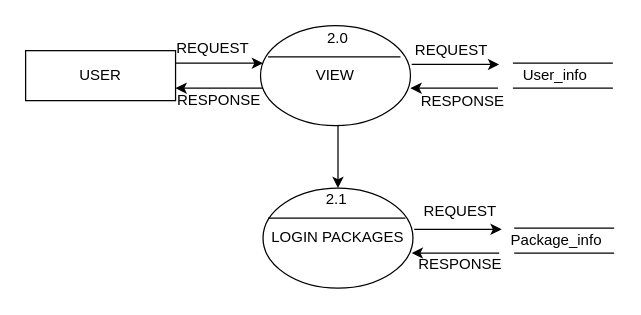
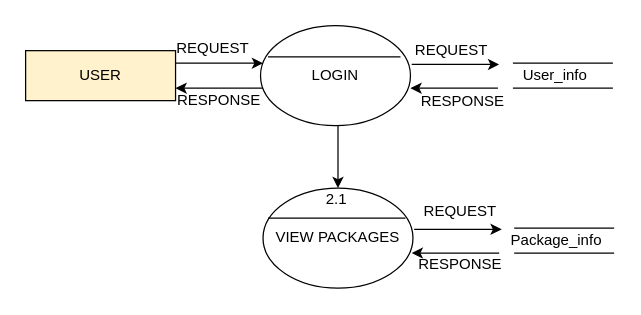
  <mxCell id="0" />
  <mxCell id="1" parent="0" />
- <mxCell id="2" value="USER" style="rounded=0;whiteSpace=wrap;html=1;" parent="1" vertex="1"><mxGeometry x="20" y="40" width="120" height="40" as="geometry" /></mxCell>
+ <mxCell id="2" value="USER" style="rounded=0;whiteSpace=wrap;html=1;fillColor=#fff2cc;" parent="1" vertex="1"><mxGeometry x="20" y="40" width="120" height="40" as="geometry" /></mxCell>
  <mxCell id="3" value="" style="endArrow=classic;html=1;" parent="1" edge="1"><mxGeometry width="50" height="50" relative="1" as="geometry"><mxPoint x="140" y="50" as="sourcePoint" /><mxPoint x="210" y="50" as="targetPoint" /></mxGeometry></mxCell>
  <mxCell id="4" value="" style="endArrow=classic;html=1;" parent="1" edge="1"><mxGeometry width="50" height="50" relative="1" as="geometry"><mxPoint x="210" y="70" as="sourcePoint" /><mxPoint x="140" y="70" as="targetPoint" /></mxGeometry></mxCell>
  <mxCell id="5" value="" style="edgeStyle=orthogonalEdgeStyle;rounded=0;orthogonalLoop=1;jettySize=auto;html=1;" parent="1" edge="1"><mxGeometry relative="1" as="geometry"><mxPoint x="270" y="100" as="sourcePoint" /><mxPoint x="270" y="150" as="targetPoint" /></mxGeometry></mxCell>
- <mxCell id="6" value="LOGIN PACKAGES" style="ellipse;whiteSpace=wrap;html=1;" parent="1" vertex="1"><mxGeometry x="210" y="150" width="120" height="80" as="geometry" /></mxCell>
+ <mxCell id="6" value="VIEW PACKAGES" style="ellipse;whiteSpace=wrap;html=1;" parent="1" vertex="1"><mxGeometry x="210" y="150" width="120" height="80" as="geometry" /></mxCell>
  <mxCell id="7" value="" style="endArrow=classic;html=1;" parent="1" edge="1"><mxGeometry width="50" height="50" relative="1" as="geometry"><mxPoint x="329" y="51" as="sourcePoint" /><mxPoint x="399" y="51" as="targetPoint" /></mxGeometry></mxCell>
  <mxCell id="8" value="" style="endArrow=classic;html=1;" parent="1" edge="1"><mxGeometry width="50" height="50" relative="1" as="geometry"><mxPoint x="398" y="70" as="sourcePoint" /><mxPoint x="328" y="70" as="targetPoint" /></mxGeometry></mxCell>
  <mxCell id="9" value="" style="endArrow=none;html=1;" parent="1" edge="1"><mxGeometry width="50" height="50" relative="1" as="geometry"><mxPoint x="410" y="50" as="sourcePoint" /><mxPoint x="490" y="50" as="targetPoint" /></mxGeometry></mxCell>
  <mxCell id="10" value="" style="endArrow=none;html=1;" parent="1" edge="1"><mxGeometry width="50" height="50" relative="1" as="geometry"><mxPoint x="410" y="70" as="sourcePoint" /><mxPoint x="490" y="70" as="targetPoint" /></mxGeometry></mxCell>
  <mxCell id="11" value="User_info" style="text;html=1;strokeColor=none;fillColor=none;align=center;verticalAlign=middle;whiteSpace=wrap;rounded=0;" parent="1" vertex="1"><mxGeometry x="424" y="55" width="40" height="10" as="geometry" /></mxCell>
  <mxCell id="12" value="" style="endArrow=classic;html=1;" parent="1" edge="1"><mxGeometry width="50" height="50" relative="1" as="geometry"><mxPoint x="331" y="183" as="sourcePoint" /><mxPoint x="401" y="183" as="targetPoint" /></mxGeometry></mxCell>
  <mxCell id="13" value="" style="endArrow=classic;html=1;" parent="1" edge="1"><mxGeometry width="50" height="50" relative="1" as="geometry"><mxPoint x="399" y="202" as="sourcePoint" /><mxPoint x="329" y="202" as="targetPoint" /></mxGeometry></mxCell>
  <mxCell id="14" value="" style="endArrow=none;html=1;" parent="1" edge="1"><mxGeometry width="50" height="50" relative="1" as="geometry"><mxPoint x="411" y="182" as="sourcePoint" /><mxPoint x="491" y="182" as="targetPoint" /></mxGeometry></mxCell>
  <mxCell id="15" value="" style="endArrow=none;html=1;" parent="1" edge="1"><mxGeometry width="50" height="50" relative="1" as="geometry"><mxPoint x="411" y="202" as="sourcePoint" /><mxPoint x="491" y="202" as="targetPoint" /></mxGeometry></mxCell>
  <mxCell id="16" value="Package_info" style="text;html=1;strokeColor=none;fillColor=none;align=center;verticalAlign=middle;whiteSpace=wrap;rounded=0;" parent="1" vertex="1"><mxGeometry x="425" y="187" width="40" height="10" as="geometry" /></mxCell>
  <mxCell id="17" value="" style="endArrow=none;html=1;" parent="1" edge="1"><mxGeometry width="50" height="50" relative="1" as="geometry"><mxPoint x="214" y="174" as="sourcePoint" /><mxPoint x="324" y="174" as="targetPoint" /></mxGeometry></mxCell>
  <mxCell id="18" value="2.1" style="text;html=1;strokeColor=none;fillColor=none;align=center;verticalAlign=middle;whiteSpace=wrap;rounded=0;" parent="1" vertex="1"><mxGeometry x="249" y="149" width="40" height="20" as="geometry" /></mxCell>
  <mxCell id="19" value="REQUEST" style="text;html=1;strokeColor=none;fillColor=none;align=center;verticalAlign=middle;whiteSpace=wrap;rounded=0;" parent="1" vertex="1"><mxGeometry x="150" y="28" width="40" height="20" as="geometry" /></mxCell>
  <mxCell id="20" value="RESPONSE" style="text;html=1;strokeColor=none;fillColor=none;align=center;verticalAlign=middle;whiteSpace=wrap;rounded=0;" parent="1" vertex="1"><mxGeometry x="155" y="70" width="40" height="20" as="geometry" /></mxCell>
  <mxCell id="21" value="REQUEST" style="text;html=1;strokeColor=none;fillColor=none;align=center;verticalAlign=middle;whiteSpace=wrap;rounded=0;" parent="1" vertex="1"><mxGeometry x="341" y="30" width="40" height="20" as="geometry" /></mxCell>
  <mxCell id="22" value="RESPONSE" style="text;html=1;strokeColor=none;fillColor=none;align=center;verticalAlign=middle;whiteSpace=wrap;rounded=0;" parent="1" vertex="1"><mxGeometry x="350" y="71" width="40" height="20" as="geometry" /></mxCell>
  <mxCell id="23" value="RESPONSE" style="text;html=1;strokeColor=none;fillColor=none;align=center;verticalAlign=middle;whiteSpace=wrap;rounded=0;" parent="1" vertex="1"><mxGeometry x="348" y="201" width="40" height="20" as="geometry" /></mxCell>
  <mxCell id="24" value="REQUEST" style="text;html=1;strokeColor=none;fillColor=none;align=center;verticalAlign=middle;whiteSpace=wrap;rounded=0;" parent="1" vertex="1"><mxGeometry x="348" y="159" width="40" height="20" as="geometry" /></mxCell>
- <mxCell id="25" value="VIEW" style="ellipse;whiteSpace=wrap;html=1;" parent="1" vertex="1"><mxGeometry x="208" y="20" width="120" height="80" as="geometry" /></mxCell>
+ <mxCell id="25" value="LOGIN" style="ellipse;whiteSpace=wrap;html=1;" parent="1" vertex="1"><mxGeometry x="208" y="20" width="120" height="80" as="geometry" /></mxCell>
  <mxCell id="26" value="" style="endArrow=none;html=1;" parent="1" edge="1"><mxGeometry width="50" height="50" relative="1" as="geometry"><mxPoint x="214" y="45" as="sourcePoint" /><mxPoint x="320" y="45" as="targetPoint" /></mxGeometry></mxCell>
- <mxCell id="27" value="2.0" style="text;html=1;strokeColor=none;fillColor=none;align=center;verticalAlign=middle;whiteSpace=wrap;rounded=0;" parent="1" vertex="1"><mxGeometry x="250" y="20" width="40" height="20" as="geometry" /></mxCell>
